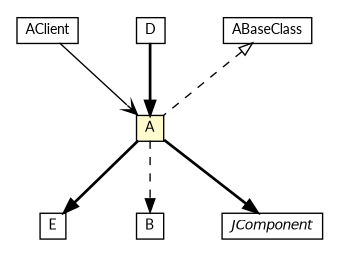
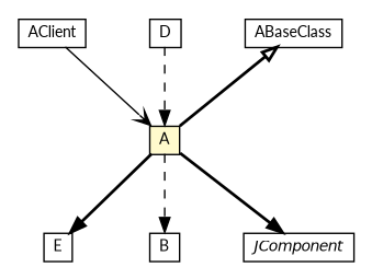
  digraph {
    fontname=Lato
    node [fontcolor=black fontname=Lato fontsize=10.0 shape=plaintext]
    edge [arrowhead=normal color=black fontcolor=black fontname=Lato fontsize=10.0 headport=p labelfontname=Helvetica labelfontsize=10 style=bold tailport=p]
    n1 [label=<<table border="0" cellborder="1" cellspacing="0" cellpadding="2" port="p"><tr><td><table border="0" cellspacing="0" cellpadding="1"><tr><td> AClient </td></tr></table></td></tr></table>>]
    n2 [label=<<table border="0" cellborder="1" cellspacing="0" cellpadding="2" port="p" bgcolor="lemonchiffon"><tr><td><table border="0" cellspacing="0" cellpadding="1"><tr><td> A </td></tr></table></td></tr></table>>]
    n3 [label=<<table border="0" cellborder="1" cellspacing="0" cellpadding="2" port="p"><tr><td><table border="0" cellspacing="0" cellpadding="1"><tr><td> E </td></tr></table></td></tr></table>>]
    n4 [label=<<table border="0" cellborder="1" cellspacing="0" cellpadding="2" port="p"><tr><td><table border="0" cellspacing="0" cellpadding="1"><tr><td> B </td></tr></table></td></tr></table>>]
    n5 [label=<<table border="0" cellborder="1" cellspacing="0" cellpadding="2" port="p" href="http://java.sun.com/j2se/1.4.2/docs/api/javax/swing/JComponent.html"><tr><td><table border="0" cellspacing="0" cellpadding="1"><tr><td><font face="Helvetica-Oblique"> JComponent </font></td></tr></table></td></tr></table>>]
    n6 [label=<<table border="0" cellborder="1" cellspacing="0" cellpadding="2" port="p"><tr><td><table border="0" cellspacing="0" cellpadding="1"><tr><td> D </td></tr></table></td></tr></table>>]
    n7 [label=<<table border="0" cellborder="1" cellspacing="0" cellpadding="2" port="p"><tr><td><table border="0" cellspacing="0" cellpadding="1"><tr><td> ABaseClass </td></tr></table></td></tr></table>>]
    n1 -> n2 [arrowhead=vee style=solid]
    n2 -> n3
    n2 -> n4 [style=dashed]
    n2 -> n5
-   n6 -> n2
-   n7 -> n2 [arrowtail=empty dir=back fontsize=10 style=dashed arrowhead="" color="" fontcolor=""]
+   n6 -> n2 [style=dashed]
+   n7 -> n2 [arrowtail=empty dir=back fontsize=10 arrowhead="" color="" fontcolor=""]
  }
